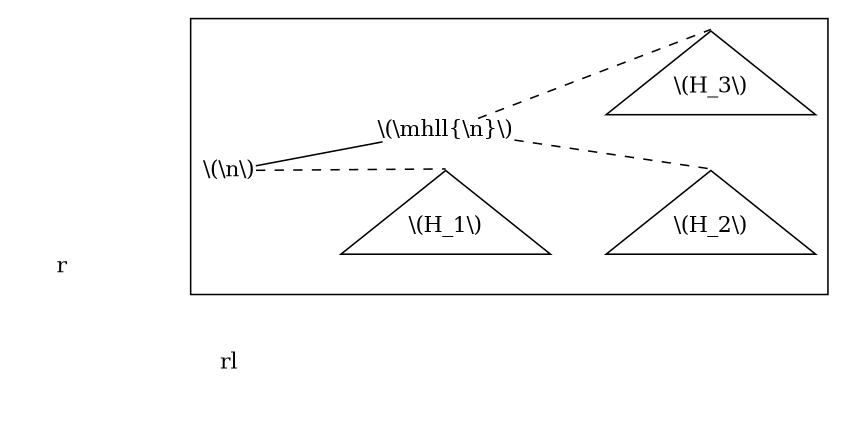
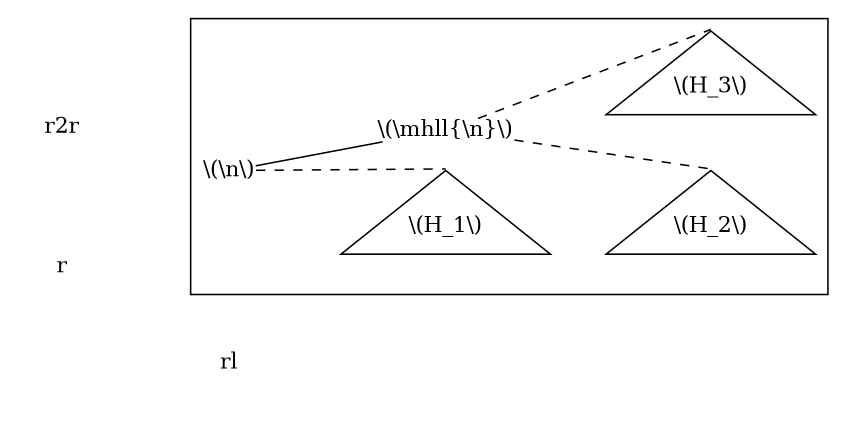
  graph {
    rankdir=LR
    splines=false
    node [shape=triangle]
    edge [style=dashed]
    n1 [height=1 label="\\(\\n\\)" shape=plain width=1]
    n2 [height=1 label="\\(H_1\\)" width=1]
    n3 [height=1 label="\\(\\mhll{\\n}\\)" shape=plain width=1]
    n4 [height=1 label="\\(H_2\\)" width=1]
    n5 [height=1 label="\\(H_3\\)" width=1]
    r [height=1 shape=none width=1]
    rl [height=1 shape=none width=1]
+   r2r [height=1 shape=none width=1]
    subgraph cluster_1 {
      n1
      n2
      n3
      n4
      n5
    }
    n1 -- n2 [headport=n]
    n1 -- n3 [style=""]
    n3 -- n4 [headport=n]
    n3 -- n5 [headport=n]
    r -- n1 [style=invis]
    r -- rl [style=invis]
  }
